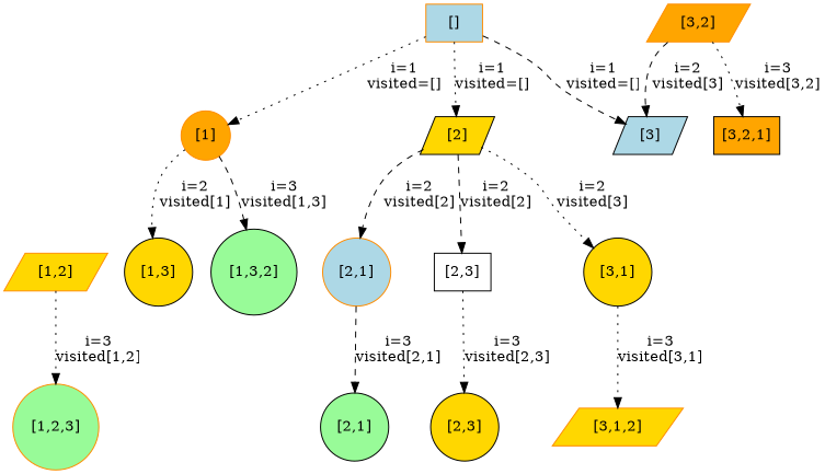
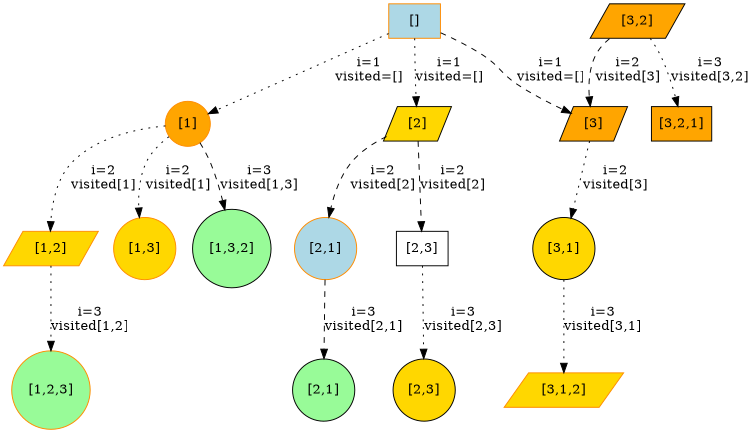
  digraph {
    node [color=black fillcolor=gold shape=circle style=filled]
    edge [style=dotted]
    n1 [color=darkorange fillcolor=lightblue label="[]" shape=box]
    n2 [color=darkorange fillcolor=orange label="[1]"]
    n3 [label="[2]" shape=parallelogram]
-   n4 [fillcolor=lightblue label="[3]" shape=parallelogram]
+   n4 [fillcolor=orange label="[3]" shape=parallelogram]
    n5 [color=darkorange label="[1,2]" shape=parallelogram]
-   n6 [label="[1,3]"]
+   n6 [color=darkorange label="[1,3]"]
    n7 [fillcolor=palegreen label="[1,3,2]"]
    n8 [color=darkorange fillcolor=lightblue label="[2,1]"]
    n9 [fillcolor=white label="[2,3]" shape=box]
    n10 [label="[3,1]"]
    n11 [color=darkorange fillcolor=palegreen label="[1,2,3]"]
    n12 [fillcolor=palegreen label="[2,1]"]
    n13 [label="[2,3]"]
    n14 [color=darkorange label="[3,1,2]" shape=parallelogram]
-   n15 [color=darkorange fillcolor=orange label="[3,2]" shape=parallelogram]
+   n15 [fillcolor=orange label="[3,2]" shape=parallelogram]
    n16 [fillcolor=orange label="[3,2,1]" shape=box]
    n1 -> n2 [label="i=1\nvisited=[]"]
    n1 -> n3 [label="i=1\nvisited=[]"]
    n1 -> n4 [label="i=1\nvisited=[]" style=dashed]
+   n2 -> n5 [label="i=2\nvisited[1]"]
    n2 -> n6 [label="i=2\nvisited[1]"]
    n2 -> n7 [label="i=3\nvisited[1,3]" style=dashed]
    n3 -> n8 [label="i=2\nvisited[2]" style=dashed]
    n3 -> n9 [label="i=2\nvisited[2]" style=dashed]
-   n3 -> n10 [label="i=2\nvisited[3]"]
+   n4 -> n10 [label="i=2\nvisited[3]"]
    n5 -> n11 [label="i=3\nvisited[1,2]"]
    n8 -> n12 [label="i=3\nvisited[2,1]" style=dashed]
    n9 -> n13 [label="i=3\nvisited[2,3]"]
    n10 -> n14 [label="i=3\nvisited[3,1]"]
    n15 -> n4 [label="i=2\nvisited[3]" style=dashed]
    n15 -> n16 [label="i=3\nvisited[3,2]"]
  }
